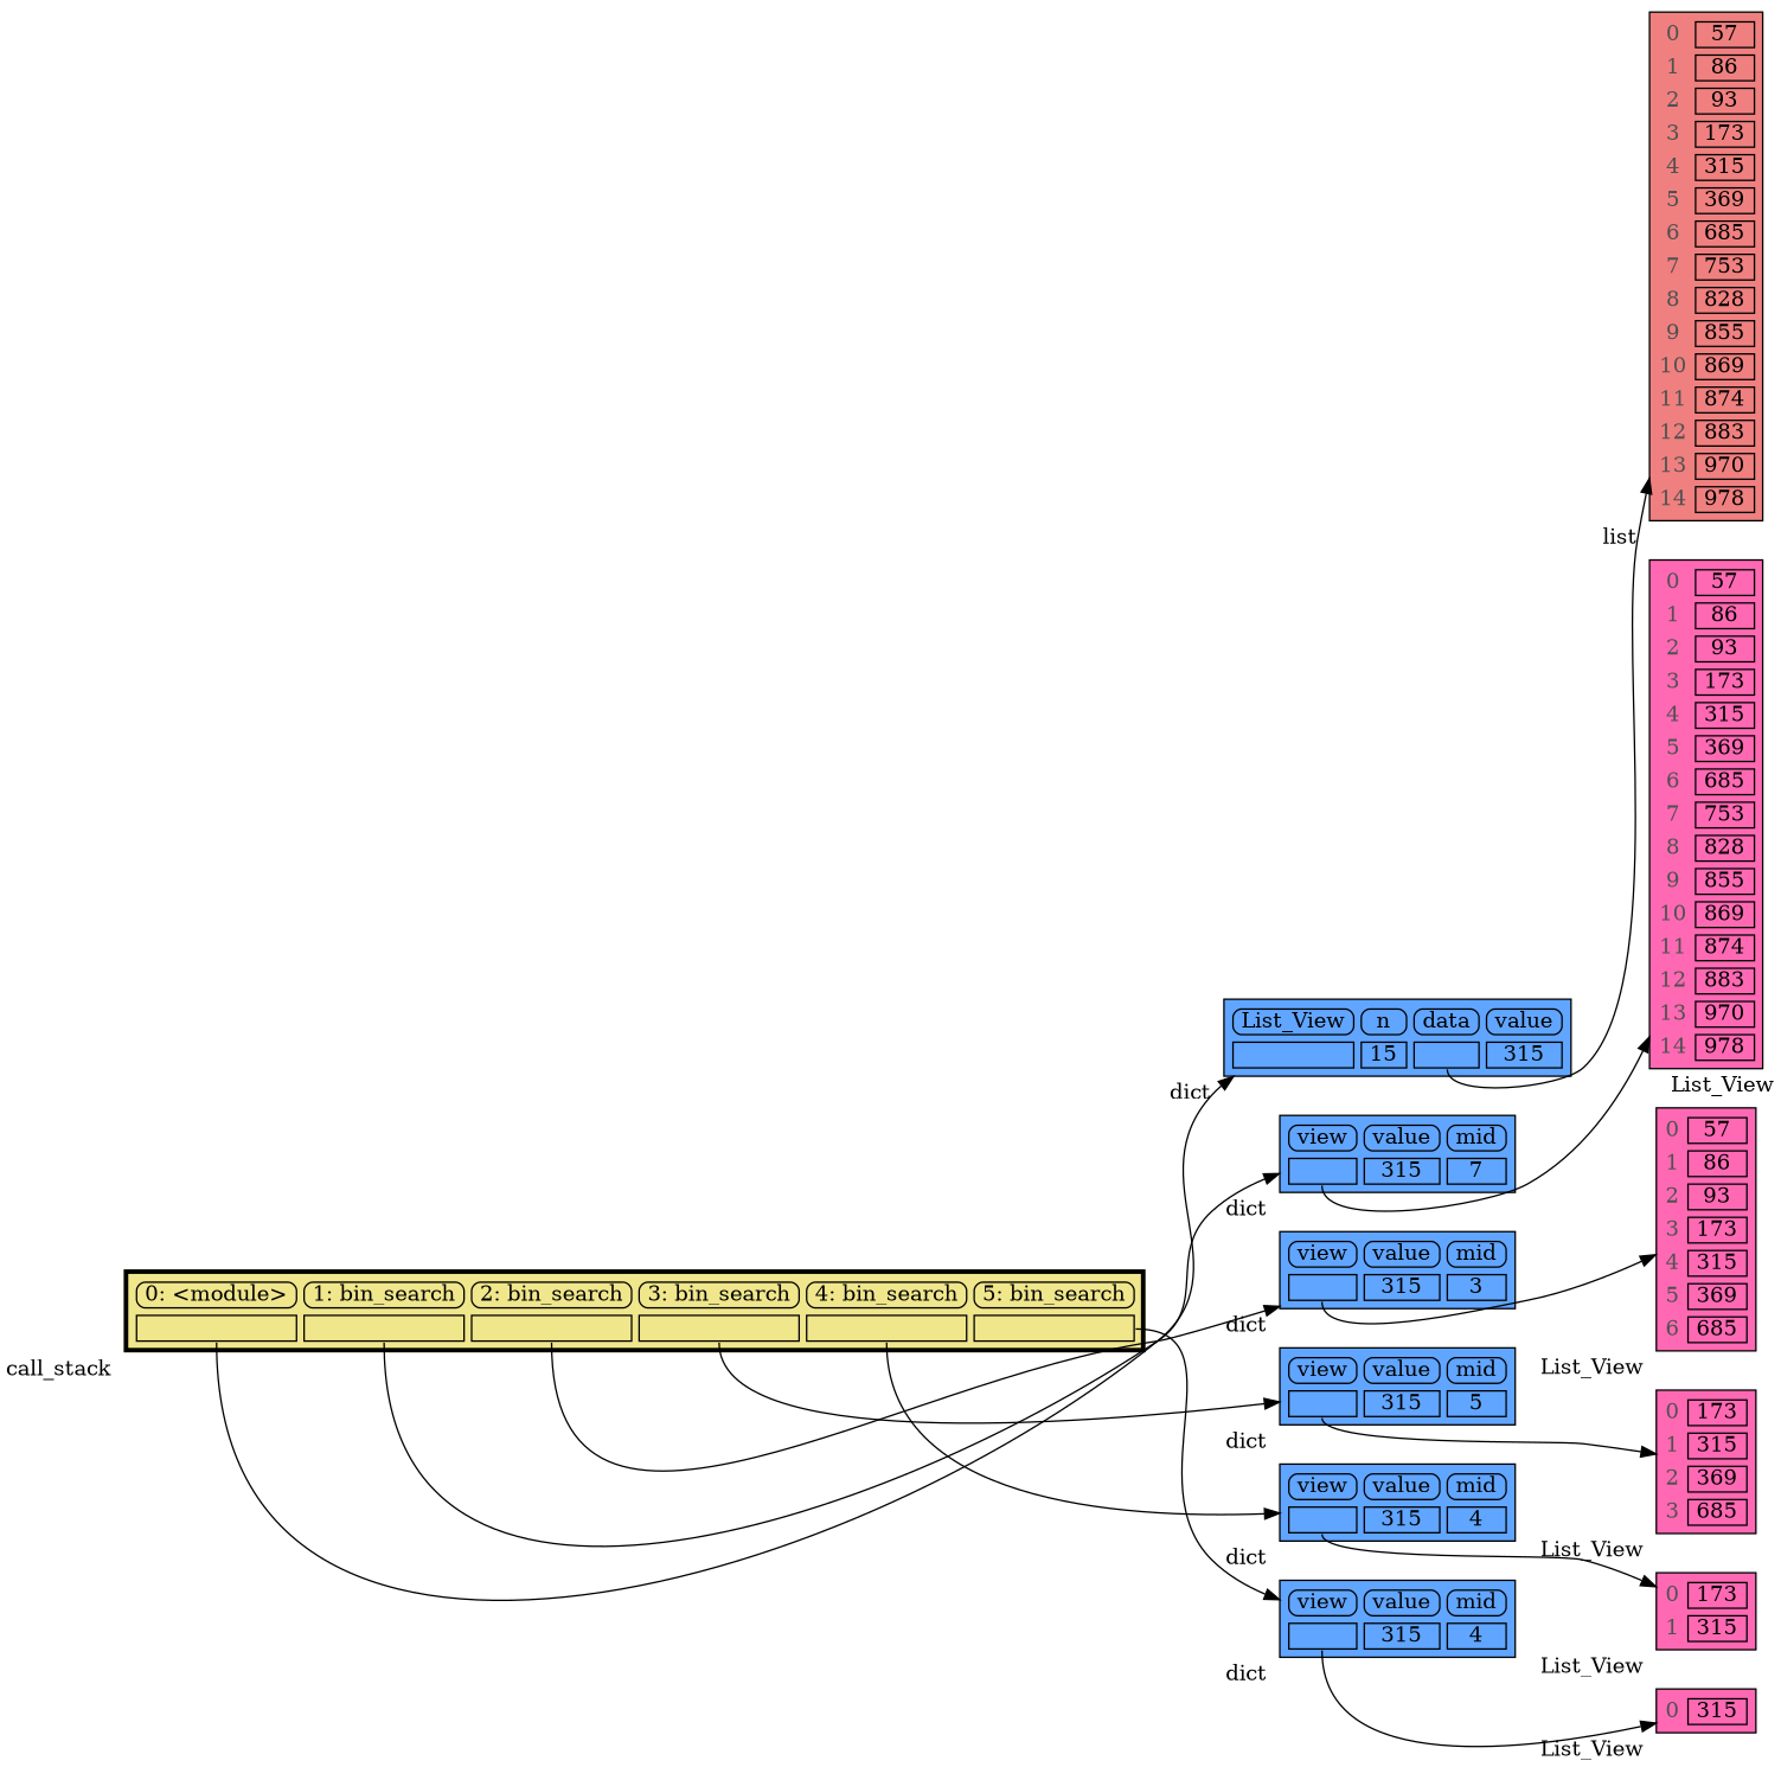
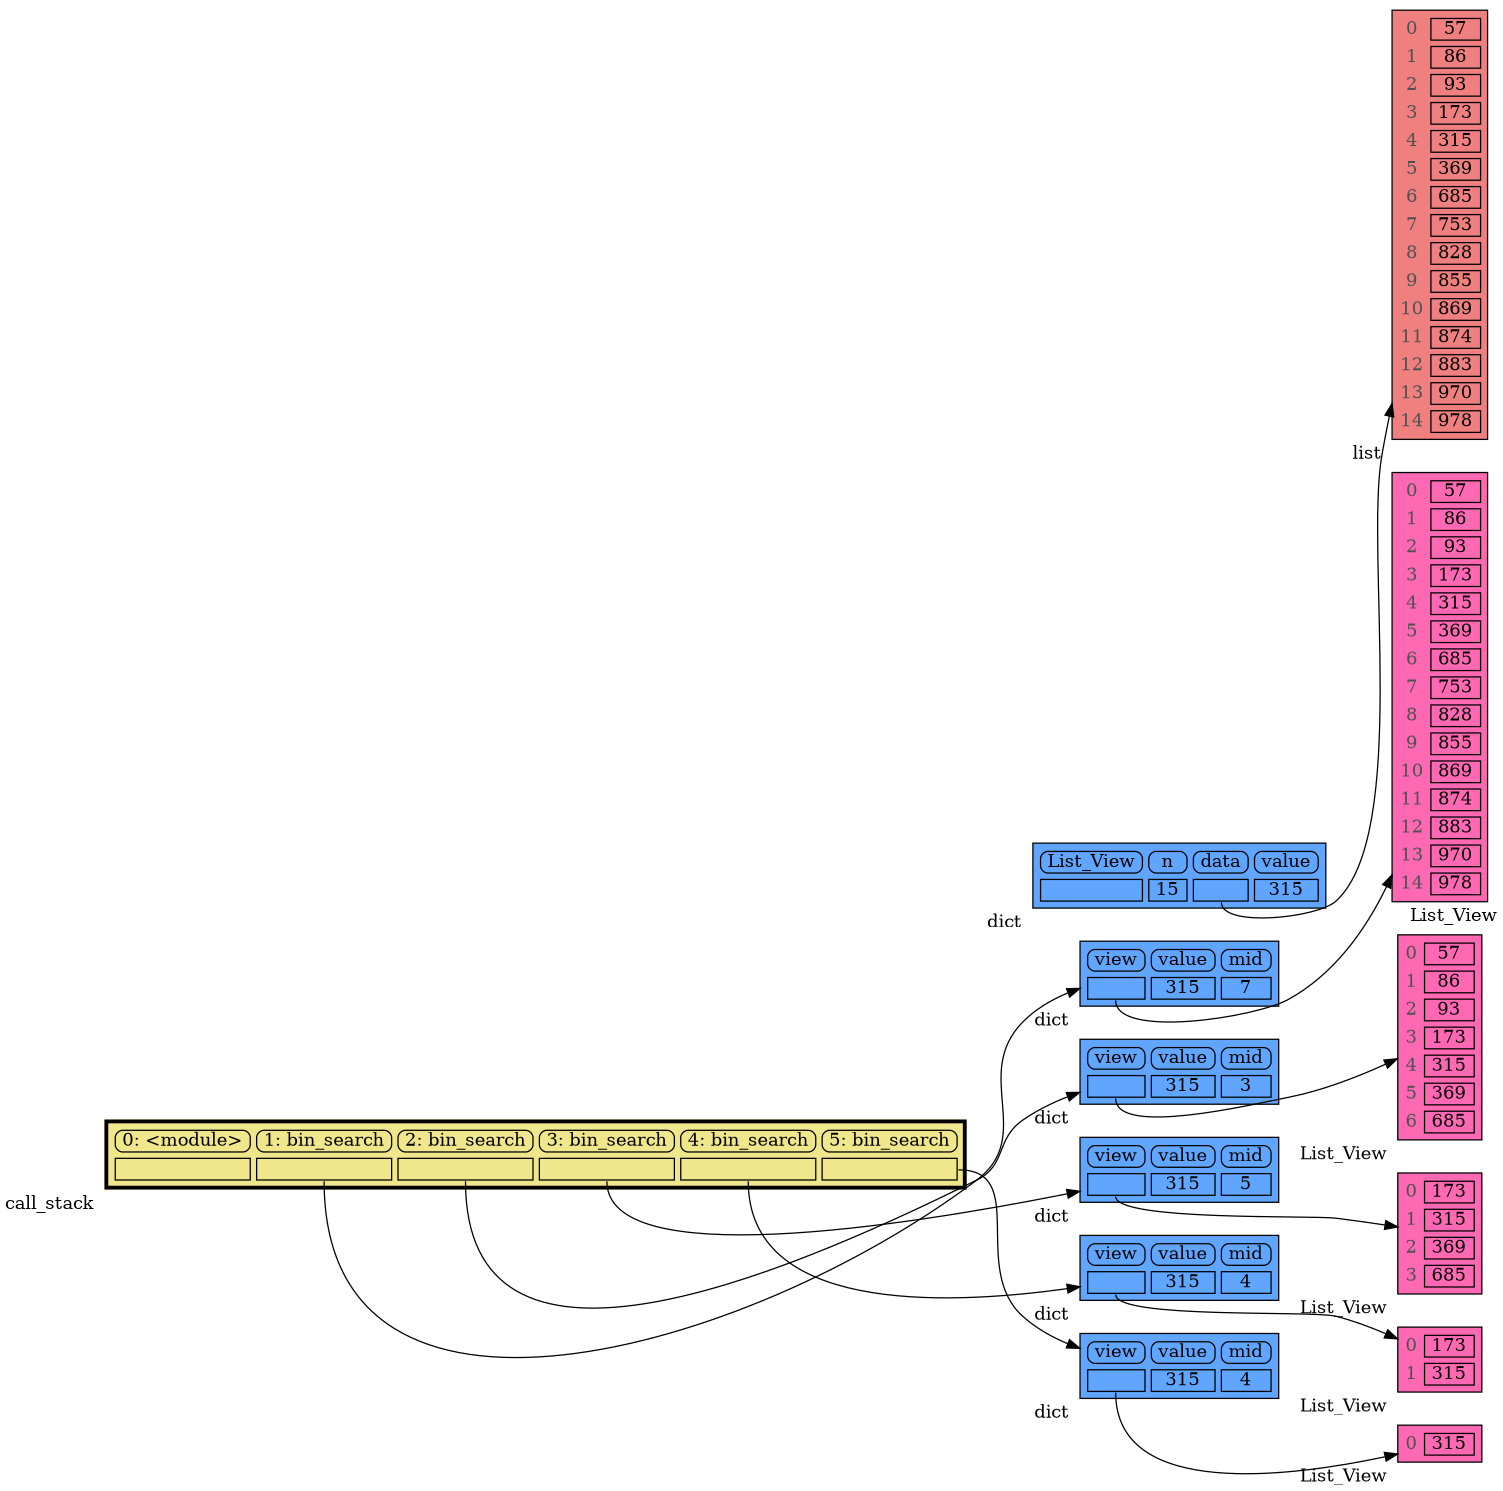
  digraph {
    rankdir=LR
    node [shape=plaintext xlabel=dict]
    edge [headport=table style=solid]
    n1 [label=< <TABLE BORDER="1" CELLBORDER="1" CELLSPACING="5" CELLPADDING="0" BGCOLOR="#60a5ff" PORT="table">     <TR><TD BORDER="1" STYLE="ROUNDED"> List_View </TD><TD BORDER="1" STYLE="ROUNDED"> n </TD><TD BORDER="1" STYLE="ROUNDED"> data </TD><TD BORDER="1" STYLE="ROUNDED"> value </TD></TR>     <TR><TD BORDER="1" PORT="ref0"> </TD><TD BORDER="1"> 15 </TD><TD BORDER="1" PORT="ref1"> </TD><TD BORDER="1"> 315 </TD></TR> </TABLE> >]
    n2 [label=< <TABLE BORDER="1" CELLBORDER="1" CELLSPACING="5" CELLPADDING="0" BGCOLOR="#60a5ff" PORT="table">     <TR><TD BORDER="1" STYLE="ROUNDED"> view </TD><TD BORDER="1" STYLE="ROUNDED"> value </TD><TD BORDER="1" STYLE="ROUNDED"> mid </TD></TR>     <TR><TD BORDER="1" PORT="ref0"> </TD><TD BORDER="1"> 315 </TD><TD BORDER="1"> 7 </TD></TR> </TABLE> >]
    n3 [label=< <TABLE BORDER="1" CELLBORDER="1" CELLSPACING="5" CELLPADDING="0" BGCOLOR="#60a5ff" PORT="table">     <TR><TD BORDER="1" STYLE="ROUNDED"> view </TD><TD BORDER="1" STYLE="ROUNDED"> value </TD><TD BORDER="1" STYLE="ROUNDED"> mid </TD></TR>     <TR><TD BORDER="1" PORT="ref0"> </TD><TD BORDER="1"> 315 </TD><TD BORDER="1"> 3 </TD></TR> </TABLE> >]
    n4 [label=< <TABLE BORDER="1" CELLBORDER="1" CELLSPACING="5" CELLPADDING="0" BGCOLOR="#60a5ff" PORT="table">     <TR><TD BORDER="1" STYLE="ROUNDED"> view </TD><TD BORDER="1" STYLE="ROUNDED"> value </TD><TD BORDER="1" STYLE="ROUNDED"> mid </TD></TR>     <TR><TD BORDER="1" PORT="ref0"> </TD><TD BORDER="1"> 315 </TD><TD BORDER="1"> 5 </TD></TR> </TABLE> >]
    n5 [label=< <TABLE BORDER="1" CELLBORDER="1" CELLSPACING="5" CELLPADDING="0" BGCOLOR="#60a5ff" PORT="table">     <TR><TD BORDER="1" STYLE="ROUNDED"> view </TD><TD BORDER="1" STYLE="ROUNDED"> value </TD><TD BORDER="1" STYLE="ROUNDED"> mid </TD></TR>     <TR><TD BORDER="1" PORT="ref0"> </TD><TD BORDER="1"> 315 </TD><TD BORDER="1"> 4 </TD></TR> </TABLE> >]
    n6 [label=< <TABLE BORDER="1" CELLBORDER="1" CELLSPACING="5" CELLPADDING="0" BGCOLOR="#60a5ff" PORT="table">     <TR><TD BORDER="1" STYLE="ROUNDED"> view </TD><TD BORDER="1" STYLE="ROUNDED"> value </TD><TD BORDER="1" STYLE="ROUNDED"> mid </TD></TR>     <TR><TD BORDER="1" PORT="ref0"> </TD><TD BORDER="1"> 315 </TD><TD BORDER="1"> 4 </TD></TR> </TABLE> >]
    n7 [label=< <TABLE BORDER="1" CELLBORDER="1" CELLSPACING="5" CELLPADDING="0" BGCOLOR="lightcoral" PORT="table">     <TR><TD BORDER="0"><font color="#505050">0</font></TD><TD BORDER="1"> 57 </TD></TR>     <TR><TD BORDER="0"><font color="#505050">1</font></TD><TD BORDER="1"> 86 </TD></TR>     <TR><TD BORDER="0"><font color="#505050">2</font></TD><TD BORDER="1"> 93 </TD></TR>     <TR><TD BORDER="0"><font color="#505050">3</font></TD><TD BORDER="1"> 173 </TD></TR>     <TR><TD BORDER="0"><font color="#505050">4</font></TD><TD BORDER="1"> 315 </TD></TR>     <TR><TD BORDER="0"><font color="#505050">5</font></TD><TD BORDER="1"> 369 </TD></TR>     <TR><TD BORDER="0"><font color="#505050">6</font></TD><TD BORDER="1"> 685 </TD></TR>     <TR><TD BORDER="0"><font color="#505050">7</font></TD><TD BORDER="1"> 753 </TD></TR>     <TR><TD BORDER="0"><font color="#505050">8</font></TD><TD BORDER="1"> 828 </TD></TR>     <TR><TD BORDER="0"><font color="#505050">9</font></TD><TD BORDER="1"> 855 </TD></TR>     <TR><TD BORDER="0"><font color="#505050">10</font></TD><TD BORDER="1"> 869 </TD></TR>     <TR><TD BORDER="0"><font color="#505050">11</font></TD><TD BORDER="1"> 874 </TD></TR>     <TR><TD BORDER="0"><font color="#505050">12</font></TD><TD BORDER="1"> 883 </TD></TR>     <TR><TD BORDER="0"><font color="#505050">13</font></TD><TD BORDER="1"> 970 </TD></TR>     <TR><TD BORDER="0"><font color="#505050">14</font></TD><TD BORDER="1"> 978 </TD></TR> </TABLE> > xlabel=list]
    n8 [label=< <TABLE BORDER="1" CELLBORDER="1" CELLSPACING="5" CELLPADDING="0" BGCOLOR="hotpink" PORT="table">     <TR><TD BORDER="0"><font color="#505050">0</font></TD><TD BORDER="1"> 57 </TD></TR>     <TR><TD BORDER="0"><font color="#505050">1</font></TD><TD BORDER="1"> 86 </TD></TR>     <TR><TD BORDER="0"><font color="#505050">2</font></TD><TD BORDER="1"> 93 </TD></TR>     <TR><TD BORDER="0"><font color="#505050">3</font></TD><TD BORDER="1"> 173 </TD></TR>     <TR><TD BORDER="0"><font color="#505050">4</font></TD><TD BORDER="1"> 315 </TD></TR>     <TR><TD BORDER="0"><font color="#505050">5</font></TD><TD BORDER="1"> 369 </TD></TR>     <TR><TD BORDER="0"><font color="#505050">6</font></TD><TD BORDER="1"> 685 </TD></TR>     <TR><TD BORDER="0"><font color="#505050">7</font></TD><TD BORDER="1"> 753 </TD></TR>     <TR><TD BORDER="0"><font color="#505050">8</font></TD><TD BORDER="1"> 828 </TD></TR>     <TR><TD BORDER="0"><font color="#505050">9</font></TD><TD BORDER="1"> 855 </TD></TR>     <TR><TD BORDER="0"><font color="#505050">10</font></TD><TD BORDER="1"> 869 </TD></TR>     <TR><TD BORDER="0"><font color="#505050">11</font></TD><TD BORDER="1"> 874 </TD></TR>     <TR><TD BORDER="0"><font color="#505050">12</font></TD><TD BORDER="1"> 883 </TD></TR>     <TR><TD BORDER="0"><font color="#505050">13</font></TD><TD BORDER="1"> 970 </TD></TR>     <TR><TD BORDER="0"><font color="#505050">14</font></TD><TD BORDER="1"> 978 </TD></TR> </TABLE> > xlabel=List_View]
    n9 [label=< <TABLE BORDER="1" CELLBORDER="1" CELLSPACING="5" CELLPADDING="0" BGCOLOR="hotpink" PORT="table">     <TR><TD BORDER="0"><font color="#505050">0</font></TD><TD BORDER="1"> 57 </TD></TR>     <TR><TD BORDER="0"><font color="#505050">1</font></TD><TD BORDER="1"> 86 </TD></TR>     <TR><TD BORDER="0"><font color="#505050">2</font></TD><TD BORDER="1"> 93 </TD></TR>     <TR><TD BORDER="0"><font color="#505050">3</font></TD><TD BORDER="1"> 173 </TD></TR>     <TR><TD BORDER="0"><font color="#505050">4</font></TD><TD BORDER="1"> 315 </TD></TR>     <TR><TD BORDER="0"><font color="#505050">5</font></TD><TD BORDER="1"> 369 </TD></TR>     <TR><TD BORDER="0"><font color="#505050">6</font></TD><TD BORDER="1"> 685 </TD></TR> </TABLE> > xlabel=List_View]
    n10 [label=< <TABLE BORDER="1" CELLBORDER="1" CELLSPACING="5" CELLPADDING="0" BGCOLOR="hotpink" PORT="table">     <TR><TD BORDER="0"><font color="#505050">0</font></TD><TD BORDER="1"> 173 </TD></TR>     <TR><TD BORDER="0"><font color="#505050">1</font></TD><TD BORDER="1"> 315 </TD></TR>     <TR><TD BORDER="0"><font color="#505050">2</font></TD><TD BORDER="1"> 369 </TD></TR>     <TR><TD BORDER="0"><font color="#505050">3</font></TD><TD BORDER="1"> 685 </TD></TR> </TABLE> > xlabel=List_View]
    n11 [label=< <TABLE BORDER="1" CELLBORDER="1" CELLSPACING="5" CELLPADDING="0" BGCOLOR="hotpink" PORT="table">     <TR><TD BORDER="0"><font color="#505050">0</font></TD><TD BORDER="1"> 173 </TD></TR>     <TR><TD BORDER="0"><font color="#505050">1</font></TD><TD BORDER="1"> 315 </TD></TR> </TABLE> > xlabel=List_View]
    n12 [label=< <TABLE BORDER="1" CELLBORDER="1" CELLSPACING="5" CELLPADDING="0" BGCOLOR="hotpink" PORT="table">     <TR><TD BORDER="0"><font color="#505050">0</font></TD><TD BORDER="1"> 315 </TD></TR> </TABLE> > xlabel=List_View]
    n13 [label=< <TABLE BORDER="3" CELLBORDER="1" CELLSPACING="5" CELLPADDING="0" BGCOLOR="khaki" PORT="table">     <TR><TD BORDER="1" STYLE="ROUNDED"> 0: &lt;module&gt; </TD><TD BORDER="1" STYLE="ROUNDED"> 1: bin_search </TD><TD BORDER="1" STYLE="ROUNDED"> 2: bin_search </TD><TD BORDER="1" STYLE="ROUNDED"> 3: bin_search </TD><TD BORDER="1" STYLE="ROUNDED"> 4: bin_search </TD><TD BORDER="1" STYLE="ROUNDED"> 5: bin_search </TD></TR>     <TR><TD BORDER="1" PORT="ref0"> </TD><TD BORDER="1" PORT="ref1"> </TD><TD BORDER="1" PORT="ref2"> </TD><TD BORDER="1" PORT="ref3"> </TD><TD BORDER="1" PORT="ref4"> </TD><TD BORDER="1" PORT="ref5"> </TD></TR> </TABLE> > xlabel=call_stack]
    subgraph sub_1 {
      rank=same
      n1
      n2
      n3
      n4
      n5
      n6
    }
    subgraph sub_2 {
      rank=same
      n7
      n8
      n9
      n10
      n11
      n12
    }
    n1 -> n2 [style=invis weight=10]
    n1 -> n7 [tailport=ref1]
    n2 -> n3 [style=invis weight=10]
    n2 -> n8 [tailport=ref0]
    n3 -> n4 [style=invis weight=10]
    n3 -> n9 [tailport=ref0]
    n4 -> n5 [style=invis weight=10]
    n4 -> n10 [tailport=ref0]
    n5 -> n6 [style=invis weight=10]
    n5 -> n11 [tailport=ref0]
    n6 -> n12 [tailport=ref0]
    n7 -> n8 [style=invis weight=10]
    n8 -> n9 [style=invis weight=10]
    n9 -> n10 [style=invis weight=10]
    n10 -> n11 [style=invis weight=10]
    n11 -> n12 [style=invis weight=10]
-   n13 -> n1 [tailport=ref0]
    n13 -> n2 [tailport=ref1]
    n13 -> n3 [tailport=ref2]
    n13 -> n4 [tailport=ref3]
    n13 -> n5 [tailport=ref4]
    n13 -> n6 [tailport=ref5]
  }
